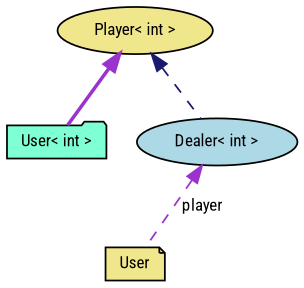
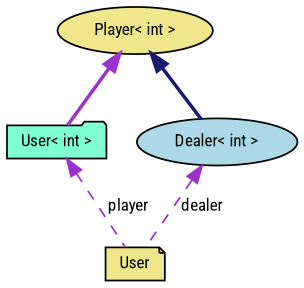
  digraph {
    fontname="Roboto Condensed"
    node [color=black fillcolor=khaki fontname="Roboto Condensed" fontsize=10 shape=ellipse style=filled]
    edge [color=darkorchid3 dir=back fontname="Roboto Condensed" fontsize=10 labelfontname=Helvetica labelfontsize=10 style=dashed]
    n1 [fontcolor=black height=0.2 label=User shape=note width=0.4]
    n2 [fillcolor=aquamarine height=0.2 label="User\< int \>" shape=folder width=0.4]
    n3 [height=0.2 label="Player\< int \>" width=0.4]
    n4 [fillcolor=lightblue height=0.2 label="Dealer\< int \>" width=0.4]
+   n2 -> n1 [label=" player"]
    n3 -> n2 [style=bold]
-   n3 -> n4 [color=midnightblue]
-   n4 -> n1 [label=" player"]
+   n3 -> n4 [color=midnightblue style=bold]
+   n4 -> n1 [label=" dealer"]
  }
